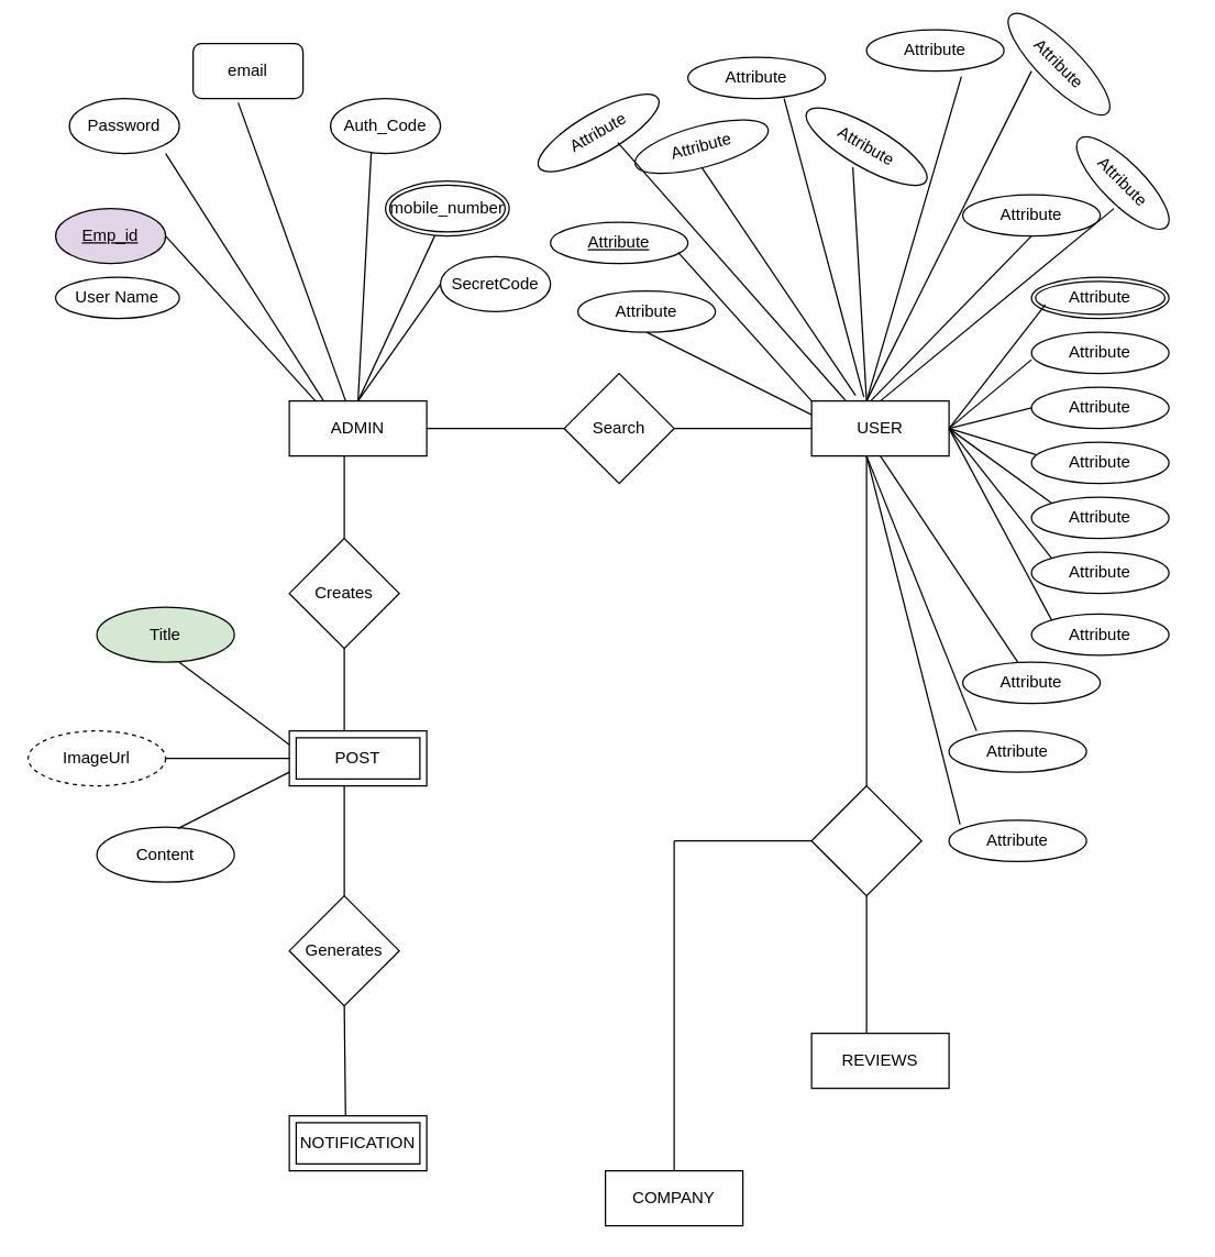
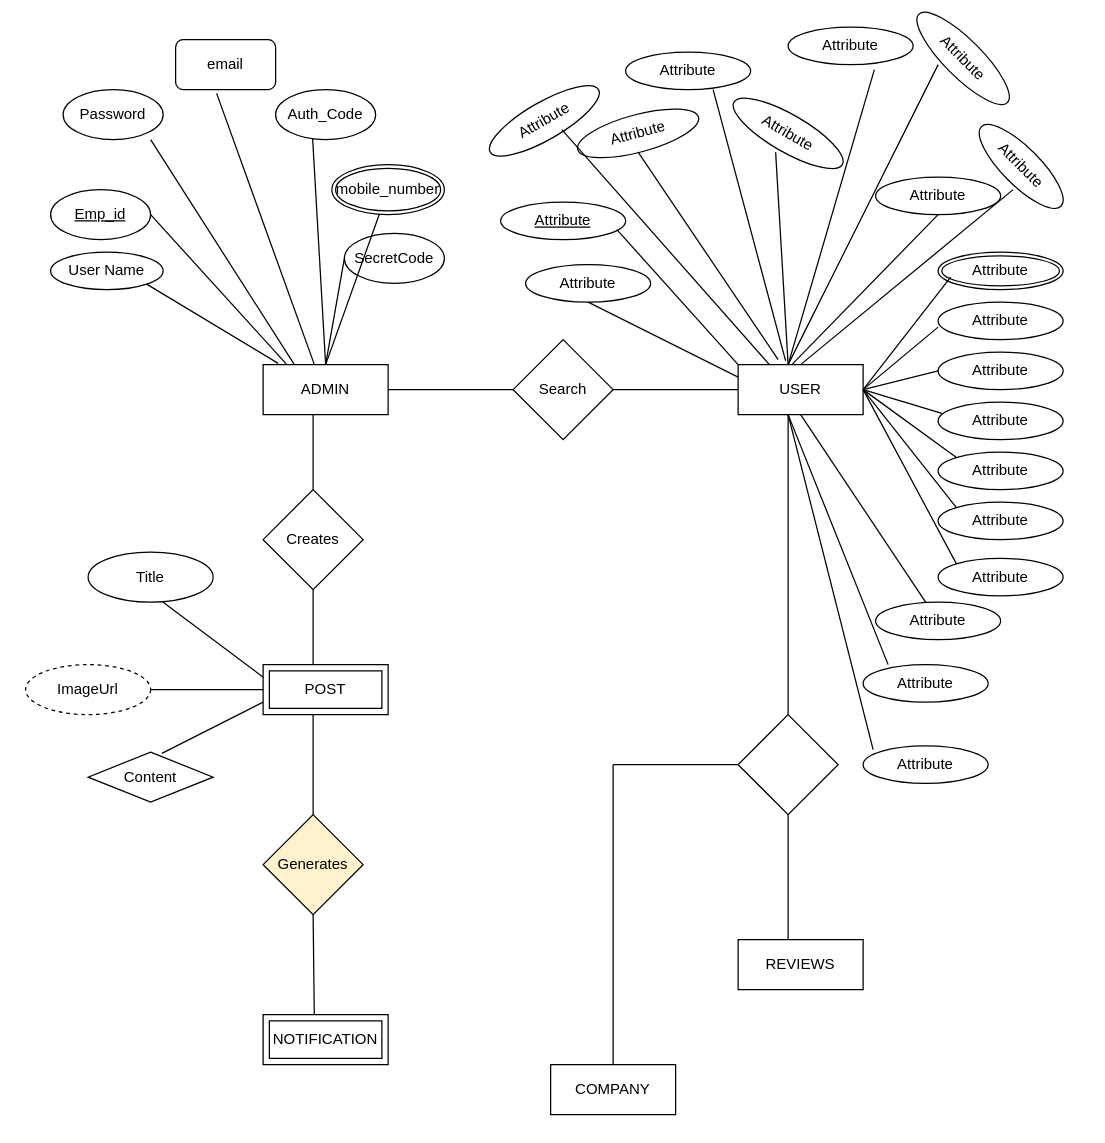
  <mxCell id="0" />
  <mxCell id="1" parent="0" />
  <mxCell id="2" value="ADMIN" style="whiteSpace=wrap;html=1;align=center;" vertex="1" parent="1"><mxGeometry x="210" y="290" width="100" height="40" as="geometry" /></mxCell>
  <mxCell id="3" value="USER" style="whiteSpace=wrap;html=1;align=center;" vertex="1" parent="1"><mxGeometry x="590" y="290" width="100" height="40" as="geometry" /></mxCell>
  <mxCell id="4" value="Password" style="ellipse;whiteSpace=wrap;html=1;align=center;" vertex="1" parent="1"><mxGeometry x="50" y="70" width="80" height="40" as="geometry" /></mxCell>
- <mxCell id="5" value="Emp_id" style="ellipse;whiteSpace=wrap;html=1;align=center;fontStyle=4;fillColor=#e1d5e7;" vertex="1" parent="1"><mxGeometry x="40" y="150" width="80" height="40" as="geometry" /></mxCell>
+ <mxCell id="5" value="Emp_id" style="ellipse;whiteSpace=wrap;html=1;align=center;fontStyle=4;" vertex="1" parent="1"><mxGeometry x="40" y="150" width="80" height="40" as="geometry" /></mxCell>
  <mxCell id="6" value="email" style="whiteSpace=wrap;html=1;align=center;rounded=1;" vertex="1" parent="1"><mxGeometry x="140" y="30" width="80" height="40" as="geometry" /></mxCell>
- <mxCell id="7" value="mobile_number" style="ellipse;shape=doubleEllipse;margin=3;whiteSpace=wrap;html=1;align=center;" vertex="1" parent="1"><mxGeometry x="280" y="130" width="90" height="40" as="geometry" /></mxCell>
- <mxCell id="8" value="Auth_Code" style="ellipse;whiteSpace=wrap;html=1;align=center;" vertex="1" parent="1"><mxGeometry x="240" y="70" width="80" height="40" as="geometry" /></mxCell>
+ <mxCell id="7" value="mobile_number" style="ellipse;shape=doubleEllipse;margin=3;whiteSpace=wrap;html=1;align=center;" vertex="1" parent="1"><mxGeometry x="265" y="130" width="90" height="40" as="geometry" /></mxCell>
+ <mxCell id="8" value="Auth_Code" style="ellipse;whiteSpace=wrap;html=1;align=center;" vertex="1" parent="1"><mxGeometry x="220" y="70" width="80" height="40" as="geometry" /></mxCell>
  <mxCell id="9" value="User Name" style="ellipse;whiteSpace=wrap;html=1;align=center;" vertex="1" parent="1"><mxGeometry x="40" y="200" width="90" height="30" as="geometry" /></mxCell>
- <mxCell id="10" value="SecretCode" style="ellipse;whiteSpace=wrap;html=1;align=center;" vertex="1" parent="1"><mxGeometry x="320" y="185" width="80" height="40" as="geometry" /></mxCell>
+ <mxCell id="10" value="SecretCode" style="ellipse;whiteSpace=wrap;html=1;align=center;" vertex="1" parent="1"><mxGeometry x="275" y="185" width="80" height="40" as="geometry" /></mxCell>
  <mxCell id="11" value="" style="endArrow=none;html=1;rounded=0;exitX=0.25;exitY=0;exitDx=0;exitDy=0;" edge="1" parent="1" source="2"><mxGeometry width="50" height="50" relative="1" as="geometry"><mxPoint x="70" y="160" as="sourcePoint" /><mxPoint x="120" y="110" as="targetPoint" /></mxGeometry></mxCell>
  <mxCell id="12" value="" style="endArrow=none;html=1;rounded=0;entryX=0.41;entryY=1.075;entryDx=0;entryDy=0;entryPerimeter=0;" edge="1" parent="1" target="6"><mxGeometry width="50" height="50" relative="1" as="geometry"><mxPoint x="251" y="290" as="sourcePoint" /><mxPoint x="230" y="130" as="targetPoint" /></mxGeometry></mxCell>
  <mxCell id="13" value="" style="endArrow=none;html=1;rounded=0;exitX=0.19;exitY=0;exitDx=0;exitDy=0;exitPerimeter=0;" edge="1" parent="1" source="2"><mxGeometry width="50" height="50" relative="1" as="geometry"><mxPoint x="70" y="220" as="sourcePoint" /><mxPoint x="120" y="170" as="targetPoint" /></mxGeometry></mxCell>
  <mxCell id="14" value="" style="endArrow=none;html=1;rounded=0;" edge="1" parent="1" target="7"><mxGeometry width="50" height="50" relative="1" as="geometry"><mxPoint x="260" y="290" as="sourcePoint" /><mxPoint x="310" y="240" as="targetPoint" /></mxGeometry></mxCell>
  <mxCell id="15" value="" style="endArrow=none;html=1;rounded=0;entryX=0;entryY=0.5;entryDx=0;entryDy=0;" edge="1" parent="1" target="10"><mxGeometry width="50" height="50" relative="1" as="geometry"><mxPoint x="260" y="290" as="sourcePoint" /><mxPoint x="320" y="240" as="targetPoint" /></mxGeometry></mxCell>
+ <mxCell id="16" value="" style="endArrow=none;html=1;rounded=0;exitX=0.12;exitY=-0.025;exitDx=0;exitDy=0;exitPerimeter=0;entryX=1;entryY=1;entryDx=0;entryDy=0;" edge="1" parent="1" source="2" target="9"><mxGeometry width="50" height="50" relative="1" as="geometry"><mxPoint x="90" y="310" as="sourcePoint" /><mxPoint x="140" y="260" as="targetPoint" /></mxGeometry></mxCell>
  <mxCell id="17" value="" style="endArrow=none;html=1;rounded=0;exitX=0.37;exitY=0.975;exitDx=0;exitDy=0;exitPerimeter=0;" edge="1" parent="1" source="8"><mxGeometry width="50" height="50" relative="1" as="geometry"><mxPoint x="200" y="340" as="sourcePoint" /><mxPoint x="260" y="290" as="targetPoint" /></mxGeometry></mxCell>
  <mxCell id="18" value="Search" style="rhombus;whiteSpace=wrap;html=1;" vertex="1" parent="1"><mxGeometry x="410" y="270" width="80" height="80" as="geometry" /></mxCell>
  <mxCell id="19" value="" style="endArrow=none;html=1;rounded=0;exitX=1;exitY=0.5;exitDx=0;exitDy=0;" edge="1" parent="1" source="2"><mxGeometry width="50" height="50" relative="1" as="geometry"><mxPoint x="360" y="360" as="sourcePoint" /><mxPoint x="410" y="310" as="targetPoint" /></mxGeometry></mxCell>
  <mxCell id="20" value="" style="endArrow=none;html=1;rounded=0;entryX=0;entryY=0.5;entryDx=0;entryDy=0;" edge="1" parent="1" target="3"><mxGeometry width="50" height="50" relative="1" as="geometry"><mxPoint x="490" y="310" as="sourcePoint" /><mxPoint x="540" y="260" as="targetPoint" /></mxGeometry></mxCell>
  <mxCell id="21" value="Creates" style="rhombus;whiteSpace=wrap;html=1;" vertex="1" parent="1"><mxGeometry x="210" y="390" width="80" height="80" as="geometry" /></mxCell>
  <mxCell id="22" value="" style="endArrow=none;html=1;rounded=0;exitX=0.5;exitY=0;exitDx=0;exitDy=0;" edge="1" parent="1" source="21"><mxGeometry width="50" height="50" relative="1" as="geometry"><mxPoint x="200" y="380" as="sourcePoint" /><mxPoint x="250" y="330" as="targetPoint" /></mxGeometry></mxCell>
  <mxCell id="23" value="" style="endArrow=none;html=1;rounded=0;" edge="1" parent="1"><mxGeometry width="50" height="50" relative="1" as="geometry"><mxPoint x="250" y="530" as="sourcePoint" /><mxPoint x="250" y="470" as="targetPoint" /></mxGeometry></mxCell>
- <mxCell id="24" value="Generates" style="rhombus;whiteSpace=wrap;html=1;" vertex="1" parent="1"><mxGeometry x="210" y="650" width="80" height="80" as="geometry" /></mxCell>
+ <mxCell id="24" value="Generates" style="rhombus;whiteSpace=wrap;html=1;fillColor=#fff2cc;" vertex="1" parent="1"><mxGeometry x="210" y="650" width="80" height="80" as="geometry" /></mxCell>
  <mxCell id="25" value="" style="endArrow=none;html=1;rounded=0;exitX=0.5;exitY=0;exitDx=0;exitDy=0;" edge="1" parent="1" source="24"><mxGeometry width="50" height="50" relative="1" as="geometry"><mxPoint x="200" y="620" as="sourcePoint" /><mxPoint x="250" y="570" as="targetPoint" /></mxGeometry></mxCell>
  <mxCell id="26" value="" style="endArrow=none;html=1;rounded=0;exitX=0.41;exitY=-0.075;exitDx=0;exitDy=0;exitPerimeter=0;" edge="1" parent="1"><mxGeometry width="50" height="50" relative="1" as="geometry"><mxPoint x="251" y="817" as="sourcePoint" /><mxPoint x="250" y="730" as="targetPoint" /></mxGeometry></mxCell>
  <mxCell id="27" value="POST" style="shape=ext;margin=3;double=1;whiteSpace=wrap;html=1;align=center;" vertex="1" parent="1"><mxGeometry x="210" y="530" width="100" height="40" as="geometry" /></mxCell>
  <mxCell id="28" value="NOTIFICATION" style="shape=ext;margin=3;double=1;whiteSpace=wrap;html=1;align=center;" vertex="1" parent="1"><mxGeometry x="210" y="810" width="100" height="40" as="geometry" /></mxCell>
- <mxCell id="29" value="Title" style="ellipse;whiteSpace=wrap;html=1;align=center;fillColor=#d5e8d4;" vertex="1" parent="1"><mxGeometry x="70" y="440" width="100" height="40" as="geometry" /></mxCell>
+ <mxCell id="29" value="Title" style="ellipse;whiteSpace=wrap;html=1;align=center;" vertex="1" parent="1"><mxGeometry x="70" y="440" width="100" height="40" as="geometry" /></mxCell>
  <mxCell id="30" value="ImageUrl" style="ellipse;whiteSpace=wrap;html=1;align=center;dashed=1;" vertex="1" parent="1"><mxGeometry x="20" y="530" width="100" height="40" as="geometry" /></mxCell>
- <mxCell id="31" value="Content" style="ellipse;whiteSpace=wrap;html=1;align=center;" vertex="1" parent="1"><mxGeometry x="70" y="600" width="100" height="40" as="geometry" /></mxCell>
+ <mxCell id="31" value="Content" style="rhombus;whiteSpace=wrap;html=1;align=center;" vertex="1" parent="1"><mxGeometry x="70" y="600" width="100" height="40" as="geometry" /></mxCell>
  <mxCell id="32" value="" style="endArrow=none;html=1;rounded=0;exitX=0;exitY=0.25;exitDx=0;exitDy=0;" edge="1" parent="1" source="27"><mxGeometry width="50" height="50" relative="1" as="geometry"><mxPoint x="80" y="530" as="sourcePoint" /><mxPoint x="130" y="480" as="targetPoint" /></mxGeometry></mxCell>
  <mxCell id="33" value="" style="endArrow=none;html=1;rounded=0;exitX=1;exitY=0.5;exitDx=0;exitDy=0;" edge="1" parent="1" source="30"><mxGeometry width="50" height="50" relative="1" as="geometry"><mxPoint x="110" y="560" as="sourcePoint" /><mxPoint x="210" y="550" as="targetPoint" /></mxGeometry></mxCell>
  <mxCell id="34" value="" style="endArrow=none;html=1;rounded=0;exitX=0.59;exitY=0.025;exitDx=0;exitDy=0;exitPerimeter=0;" edge="1" parent="1" source="31"><mxGeometry width="50" height="50" relative="1" as="geometry"><mxPoint x="160" y="610" as="sourcePoint" /><mxPoint x="210" y="560" as="targetPoint" /></mxGeometry></mxCell>
  <mxCell id="35" value="Attribute" style="ellipse;whiteSpace=wrap;html=1;align=center;" vertex="1" parent="1"><mxGeometry x="420" y="210" width="100" height="30" as="geometry" /></mxCell>
  <mxCell id="36" value="Attribute" style="ellipse;whiteSpace=wrap;html=1;align=center;fontStyle=4;" vertex="1" parent="1"><mxGeometry x="400" y="160" width="100" height="30" as="geometry" /></mxCell>
  <mxCell id="37" value="Attribute" style="ellipse;whiteSpace=wrap;html=1;align=center;rotation=-15;" vertex="1" parent="1"><mxGeometry x="460" y="90" width="100" height="30" as="geometry" /></mxCell>
  <mxCell id="38" value="Attribute" style="ellipse;whiteSpace=wrap;html=1;align=center;" vertex="1" parent="1"><mxGeometry x="630" y="20" width="100" height="30" as="geometry" /></mxCell>
  <mxCell id="39" value="Attribute" style="ellipse;whiteSpace=wrap;html=1;align=center;" vertex="1" parent="1"><mxGeometry x="700" y="140" width="100" height="30" as="geometry" /></mxCell>
  <mxCell id="40" value="Attribute" style="ellipse;shape=doubleEllipse;margin=3;whiteSpace=wrap;html=1;align=center;" vertex="1" parent="1"><mxGeometry x="750" y="200" width="100" height="30" as="geometry" /></mxCell>
  <mxCell id="41" value="Attribute" style="ellipse;whiteSpace=wrap;html=1;align=center;" vertex="1" parent="1"><mxGeometry x="750" y="240" width="100" height="30" as="geometry" /></mxCell>
  <mxCell id="42" value="Attribute" style="ellipse;whiteSpace=wrap;html=1;align=center;" vertex="1" parent="1"><mxGeometry x="750" y="280" width="100" height="30" as="geometry" /></mxCell>
  <mxCell id="43" value="Attribute" style="ellipse;whiteSpace=wrap;html=1;align=center;" vertex="1" parent="1"><mxGeometry x="750" y="320" width="100" height="30" as="geometry" /></mxCell>
  <mxCell id="44" value="Attribute" style="ellipse;whiteSpace=wrap;html=1;align=center;" vertex="1" parent="1"><mxGeometry x="700" y="480" width="100" height="30" as="geometry" /></mxCell>
  <mxCell id="45" value="Attribute" style="ellipse;whiteSpace=wrap;html=1;align=center;" vertex="1" parent="1"><mxGeometry x="750" y="445" width="100" height="30" as="geometry" /></mxCell>
  <mxCell id="46" value="Attribute" style="ellipse;whiteSpace=wrap;html=1;align=center;rotation=-30;" vertex="1" parent="1"><mxGeometry x="385" y="80" width="100" height="30" as="geometry" /></mxCell>
  <mxCell id="47" value="Attribute" style="ellipse;whiteSpace=wrap;html=1;align=center;" vertex="1" parent="1"><mxGeometry x="500" y="40" width="100" height="30" as="geometry" /></mxCell>
  <mxCell id="48" value="Attribute" style="ellipse;whiteSpace=wrap;html=1;align=center;" vertex="1" parent="1"><mxGeometry x="750" y="360" width="100" height="30" as="geometry" /></mxCell>
  <mxCell id="49" value="Attribute" style="ellipse;whiteSpace=wrap;html=1;align=center;" vertex="1" parent="1"><mxGeometry x="690" y="530" width="100" height="30" as="geometry" /></mxCell>
  <mxCell id="50" value="Attribute" style="ellipse;whiteSpace=wrap;html=1;align=center;" vertex="1" parent="1"><mxGeometry x="690" y="595" width="100" height="30" as="geometry" /></mxCell>
  <mxCell id="51" value="Attribute" style="ellipse;whiteSpace=wrap;html=1;align=center;" vertex="1" parent="1"><mxGeometry x="750" y="400" width="100" height="30" as="geometry" /></mxCell>
  <mxCell id="52" value="Attribute" style="ellipse;whiteSpace=wrap;html=1;align=center;rotation=30;" vertex="1" parent="1"><mxGeometry x="580" y="90" width="100" height="30" as="geometry" /></mxCell>
  <mxCell id="53" value="Attribute" style="ellipse;whiteSpace=wrap;html=1;align=center;rotation=45;" vertex="1" parent="1"><mxGeometry x="771.46" y="116.46" width="90" height="30" as="geometry" /></mxCell>
  <mxCell id="54" value="" style="endArrow=none;html=1;rounded=0;exitX=0;exitY=0.25;exitDx=0;exitDy=0;" edge="1" parent="1" source="3"><mxGeometry width="50" height="50" relative="1" as="geometry"><mxPoint x="420" y="290" as="sourcePoint" /><mxPoint x="470" y="240" as="targetPoint" /></mxGeometry></mxCell>
  <mxCell id="55" value="" style="endArrow=none;html=1;rounded=0;exitX=0;exitY=0;exitDx=0;exitDy=0;entryX=0.93;entryY=0.733;entryDx=0;entryDy=0;entryPerimeter=0;" edge="1" parent="1" source="3" target="36"><mxGeometry width="50" height="50" relative="1" as="geometry"><mxPoint x="450" y="250" as="sourcePoint" /><mxPoint x="490" y="180" as="targetPoint" /></mxGeometry></mxCell>
  <mxCell id="56" value="" style="endArrow=none;html=1;rounded=0;exitX=0.25;exitY=0;exitDx=0;exitDy=0;entryX=0.586;entryY=0.935;entryDx=0;entryDy=0;entryPerimeter=0;" edge="1" parent="1" source="3" target="46"><mxGeometry width="50" height="50" relative="1" as="geometry"><mxPoint x="480" y="210" as="sourcePoint" /><mxPoint x="440" y="110" as="targetPoint" /></mxGeometry></mxCell>
  <mxCell id="57" value="" style="endArrow=none;html=1;rounded=0;exitX=0.32;exitY=-0.1;exitDx=0;exitDy=0;exitPerimeter=0;" edge="1" parent="1" source="3"><mxGeometry width="50" height="50" relative="1" as="geometry"><mxPoint x="460" y="170" as="sourcePoint" /><mxPoint x="510" y="120" as="targetPoint" /></mxGeometry></mxCell>
  <mxCell id="58" value="" style="endArrow=none;html=1;rounded=0;exitX=0.38;exitY=-0.075;exitDx=0;exitDy=0;exitPerimeter=0;" edge="1" parent="1" source="3"><mxGeometry width="50" height="50" relative="1" as="geometry"><mxPoint x="520" y="120" as="sourcePoint" /><mxPoint x="570" y="70" as="targetPoint" /></mxGeometry></mxCell>
  <mxCell id="59" value="" style="endArrow=none;html=1;rounded=0;" edge="1" parent="1"><mxGeometry width="50" height="50" relative="1" as="geometry"><mxPoint x="630" y="290" as="sourcePoint" /><mxPoint x="620" y="120" as="targetPoint" /></mxGeometry></mxCell>
  <mxCell id="60" value="" style="endArrow=none;html=1;rounded=0;entryX=0.69;entryY=1.133;entryDx=0;entryDy=0;entryPerimeter=0;" edge="1" parent="1" target="38"><mxGeometry width="50" height="50" relative="1" as="geometry"><mxPoint x="630" y="290" as="sourcePoint" /><mxPoint x="660" y="230" as="targetPoint" /></mxGeometry></mxCell>
  <mxCell id="61" value="" style="endArrow=none;html=1;rounded=0;" edge="1" parent="1"><mxGeometry width="50" height="50" relative="1" as="geometry"><mxPoint x="690" y="310" as="sourcePoint" /><mxPoint x="760" y="220" as="targetPoint" /></mxGeometry></mxCell>
  <mxCell id="62" value="" style="endArrow=none;html=1;rounded=0;exitX=0.43;exitY=0;exitDx=0;exitDy=0;exitPerimeter=0;" edge="1" parent="1" source="3"><mxGeometry width="50" height="50" relative="1" as="geometry"><mxPoint x="700" y="220" as="sourcePoint" /><mxPoint x="750" y="170" as="targetPoint" /></mxGeometry></mxCell>
  <mxCell id="63" value="" style="endArrow=none;html=1;rounded=0;" edge="1" parent="1"><mxGeometry width="50" height="50" relative="1" as="geometry"><mxPoint x="690" y="310" as="sourcePoint" /><mxPoint x="750" y="260" as="targetPoint" /></mxGeometry></mxCell>
  <mxCell id="64" value="" style="endArrow=none;html=1;rounded=0;entryX=0.03;entryY=0.3;entryDx=0;entryDy=0;entryPerimeter=0;exitX=1;exitY=0.5;exitDx=0;exitDy=0;" edge="1" parent="1" source="3" target="43"><mxGeometry width="50" height="50" relative="1" as="geometry"><mxPoint x="690" y="380" as="sourcePoint" /><mxPoint x="740" y="330" as="targetPoint" /></mxGeometry></mxCell>
  <mxCell id="65" value="" style="endArrow=none;html=1;rounded=0;entryX=0;entryY=0.5;entryDx=0;entryDy=0;exitX=1;exitY=0.5;exitDx=0;exitDy=0;" edge="1" parent="1" source="3" target="42"><mxGeometry width="50" height="50" relative="1" as="geometry"><mxPoint x="700" y="310" as="sourcePoint" /><mxPoint x="700" y="330" as="targetPoint" /></mxGeometry></mxCell>
  <mxCell id="66" value="" style="endArrow=none;html=1;rounded=0;exitX=0;exitY=0;exitDx=0;exitDy=0;" edge="1" parent="1" source="48"><mxGeometry width="50" height="50" relative="1" as="geometry"><mxPoint x="640" y="360" as="sourcePoint" /><mxPoint x="690" y="310" as="targetPoint" /></mxGeometry></mxCell>
  <mxCell id="67" value="" style="endArrow=none;html=1;rounded=0;exitX=0;exitY=0;exitDx=0;exitDy=0;" edge="1" parent="1" source="51"><mxGeometry width="50" height="50" relative="1" as="geometry"><mxPoint x="650" y="360" as="sourcePoint" /><mxPoint x="690" y="310" as="targetPoint" /></mxGeometry></mxCell>
  <mxCell id="68" value="" style="endArrow=none;html=1;rounded=0;exitX=0;exitY=0;exitDx=0;exitDy=0;" edge="1" parent="1" source="45"><mxGeometry width="50" height="50" relative="1" as="geometry"><mxPoint x="640" y="420" as="sourcePoint" /><mxPoint x="690" y="310" as="targetPoint" /></mxGeometry></mxCell>
  <mxCell id="69" value="" style="endArrow=none;html=1;rounded=0;entryX=0.5;entryY=1;entryDx=0;entryDy=0;" edge="1" parent="1" target="3"><mxGeometry width="50" height="50" relative="1" as="geometry"><mxPoint x="740" y="480" as="sourcePoint" /><mxPoint x="650" y="330" as="targetPoint" /></mxGeometry></mxCell>
  <mxCell id="70" value="" style="endArrow=none;html=1;rounded=0;" edge="1" parent="1"><mxGeometry width="50" height="50" relative="1" as="geometry"><mxPoint x="630" y="570" as="sourcePoint" /><mxPoint x="630" y="330" as="targetPoint" /></mxGeometry></mxCell>
  <mxCell id="71" value="" style="rhombus;whiteSpace=wrap;html=1;" vertex="1" parent="1"><mxGeometry x="590" y="570" width="80" height="80" as="geometry" /></mxCell>
  <mxCell id="72" value="" style="endArrow=none;html=1;rounded=0;entryX=0.4;entryY=1;entryDx=0;entryDy=0;entryPerimeter=0;" edge="1" parent="1" target="3"><mxGeometry width="50" height="50" relative="1" as="geometry"><mxPoint x="710" y="530" as="sourcePoint" /><mxPoint x="650" y="330" as="targetPoint" /></mxGeometry></mxCell>
  <mxCell id="73" value="" style="endArrow=none;html=1;rounded=0;exitX=0.08;exitY=0.1;exitDx=0;exitDy=0;exitPerimeter=0;" edge="1" parent="1" source="50"><mxGeometry width="50" height="50" relative="1" as="geometry"><mxPoint x="580" y="380" as="sourcePoint" /><mxPoint x="630" y="330" as="targetPoint" /></mxGeometry></mxCell>
  <mxCell id="74" value="" style="endArrow=none;html=1;rounded=0;" edge="1" parent="1"><mxGeometry width="50" height="50" relative="1" as="geometry"><mxPoint x="630" y="290" as="sourcePoint" /><mxPoint x="750" y="50" as="targetPoint" /></mxGeometry></mxCell>
  <mxCell id="75" value="Attribute" style="ellipse;whiteSpace=wrap;html=1;align=center;rotation=45;" vertex="1" parent="1"><mxGeometry x="720" y="30" width="100" height="30" as="geometry" /></mxCell>
  <mxCell id="76" value="" style="endArrow=none;html=1;rounded=0;exitX=0.5;exitY=0;exitDx=0;exitDy=0;" edge="1" parent="1" source="3"><mxGeometry width="50" height="50" relative="1" as="geometry"><mxPoint x="760" y="200" as="sourcePoint" /><mxPoint x="810" y="150" as="targetPoint" /></mxGeometry></mxCell>
  <mxCell id="77" value="" style="endArrow=none;html=1;rounded=0;" edge="1" parent="1"><mxGeometry width="50" height="50" relative="1" as="geometry"><mxPoint x="630" y="750" as="sourcePoint" /><mxPoint x="630" y="650" as="targetPoint" /></mxGeometry></mxCell>
  <mxCell id="78" value="REVIEWS" style="whiteSpace=wrap;html=1;align=center;" vertex="1" parent="1"><mxGeometry x="590" y="750" width="100" height="40" as="geometry" /></mxCell>
  <mxCell id="79" value="&lt;div&gt;&lt;br&gt;&lt;/div&gt;COMPANY&lt;div&gt;&lt;br&gt;&lt;/div&gt;" style="whiteSpace=wrap;html=1;align=center;" vertex="1" parent="1"><mxGeometry x="440" y="850" width="100" height="40" as="geometry" /></mxCell>
  <mxCell id="80" value="" style="endArrow=none;html=1;rounded=0;" edge="1" parent="1"><mxGeometry width="50" height="50" relative="1" as="geometry"><mxPoint x="490" y="610" as="sourcePoint" /><mxPoint x="490" y="850" as="targetPoint" /></mxGeometry></mxCell>
  <mxCell id="81" value="" style="endArrow=none;html=1;rounded=0;" edge="1" parent="1"><mxGeometry width="50" height="50" relative="1" as="geometry"><mxPoint x="490" y="610" as="sourcePoint" /><mxPoint x="590" y="610" as="targetPoint" /></mxGeometry></mxCell>
